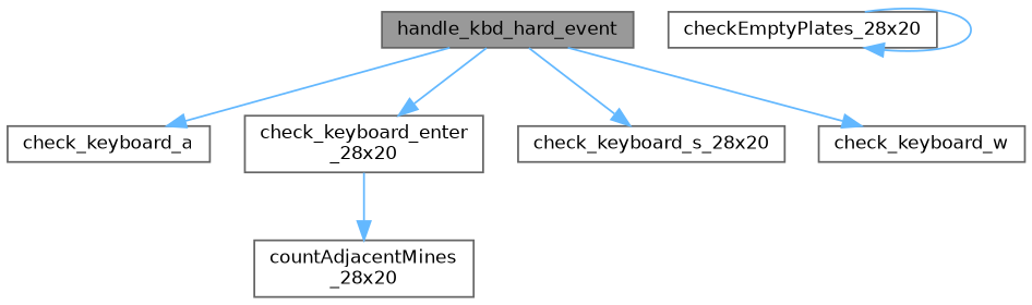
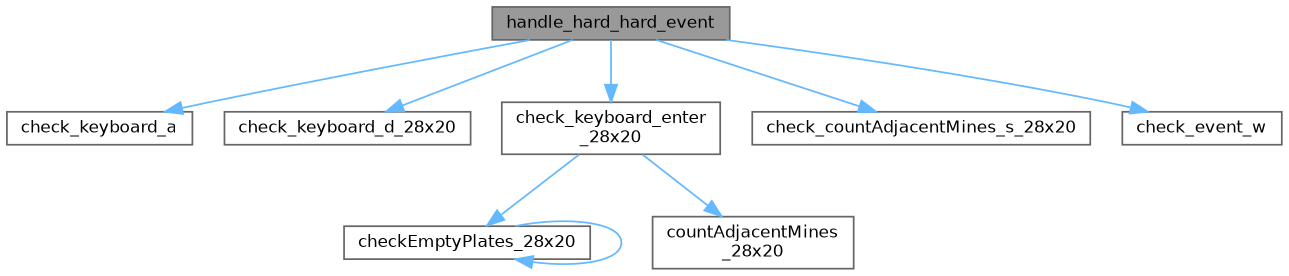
  digraph {
    rankdir=TB
    node [color=grey40 fillcolor=white fontname=Helvetica fontsize=10 shape=box style=filled]
    edge [color=steelblue1 fontname=Helvetica fontsize=10 labelfontname=Helvetica labelfontsize=10 style=solid]
-   n1 [color=gray40 fillcolor=grey60 fontcolor=black height=0.2 label=handle_kbd_hard_event width=0.4]
+   n1 [color=gray40 fillcolor=grey60 fontcolor=black height=0.2 label=handle_hard_hard_event width=0.4]
    n2 [height=0.2 label=check_keyboard_a width=0.4]
+   n3 [height=0.2 label=check_keyboard_d_28x20 width=0.4]
    n4 [height=0.2 label="check_keyboard_enter\l_28x20" width=0.4]
-   n5 [height=0.2 label=check_keyboard_s_28x20 width=0.4]
-   n6 [height=0.2 label=check_keyboard_w width=0.4]
+   n5 [height=0.2 label=check_countAdjacentMines_s_28x20 width=0.4]
+   n6 [height=0.2 label=check_event_w width=0.4]
    n7 [height=0.2 label=checkEmptyPlates_28x20 width=0.4]
    n8 [height=0.2 label="countAdjacentMines\l_28x20" width=0.4]
    n1 -> n2
+   n1 -> n3
    n1 -> n4
    n1 -> n5
    n1 -> n6
+   n4 -> n7
    n4 -> n8
    n7 -> n7
  }
